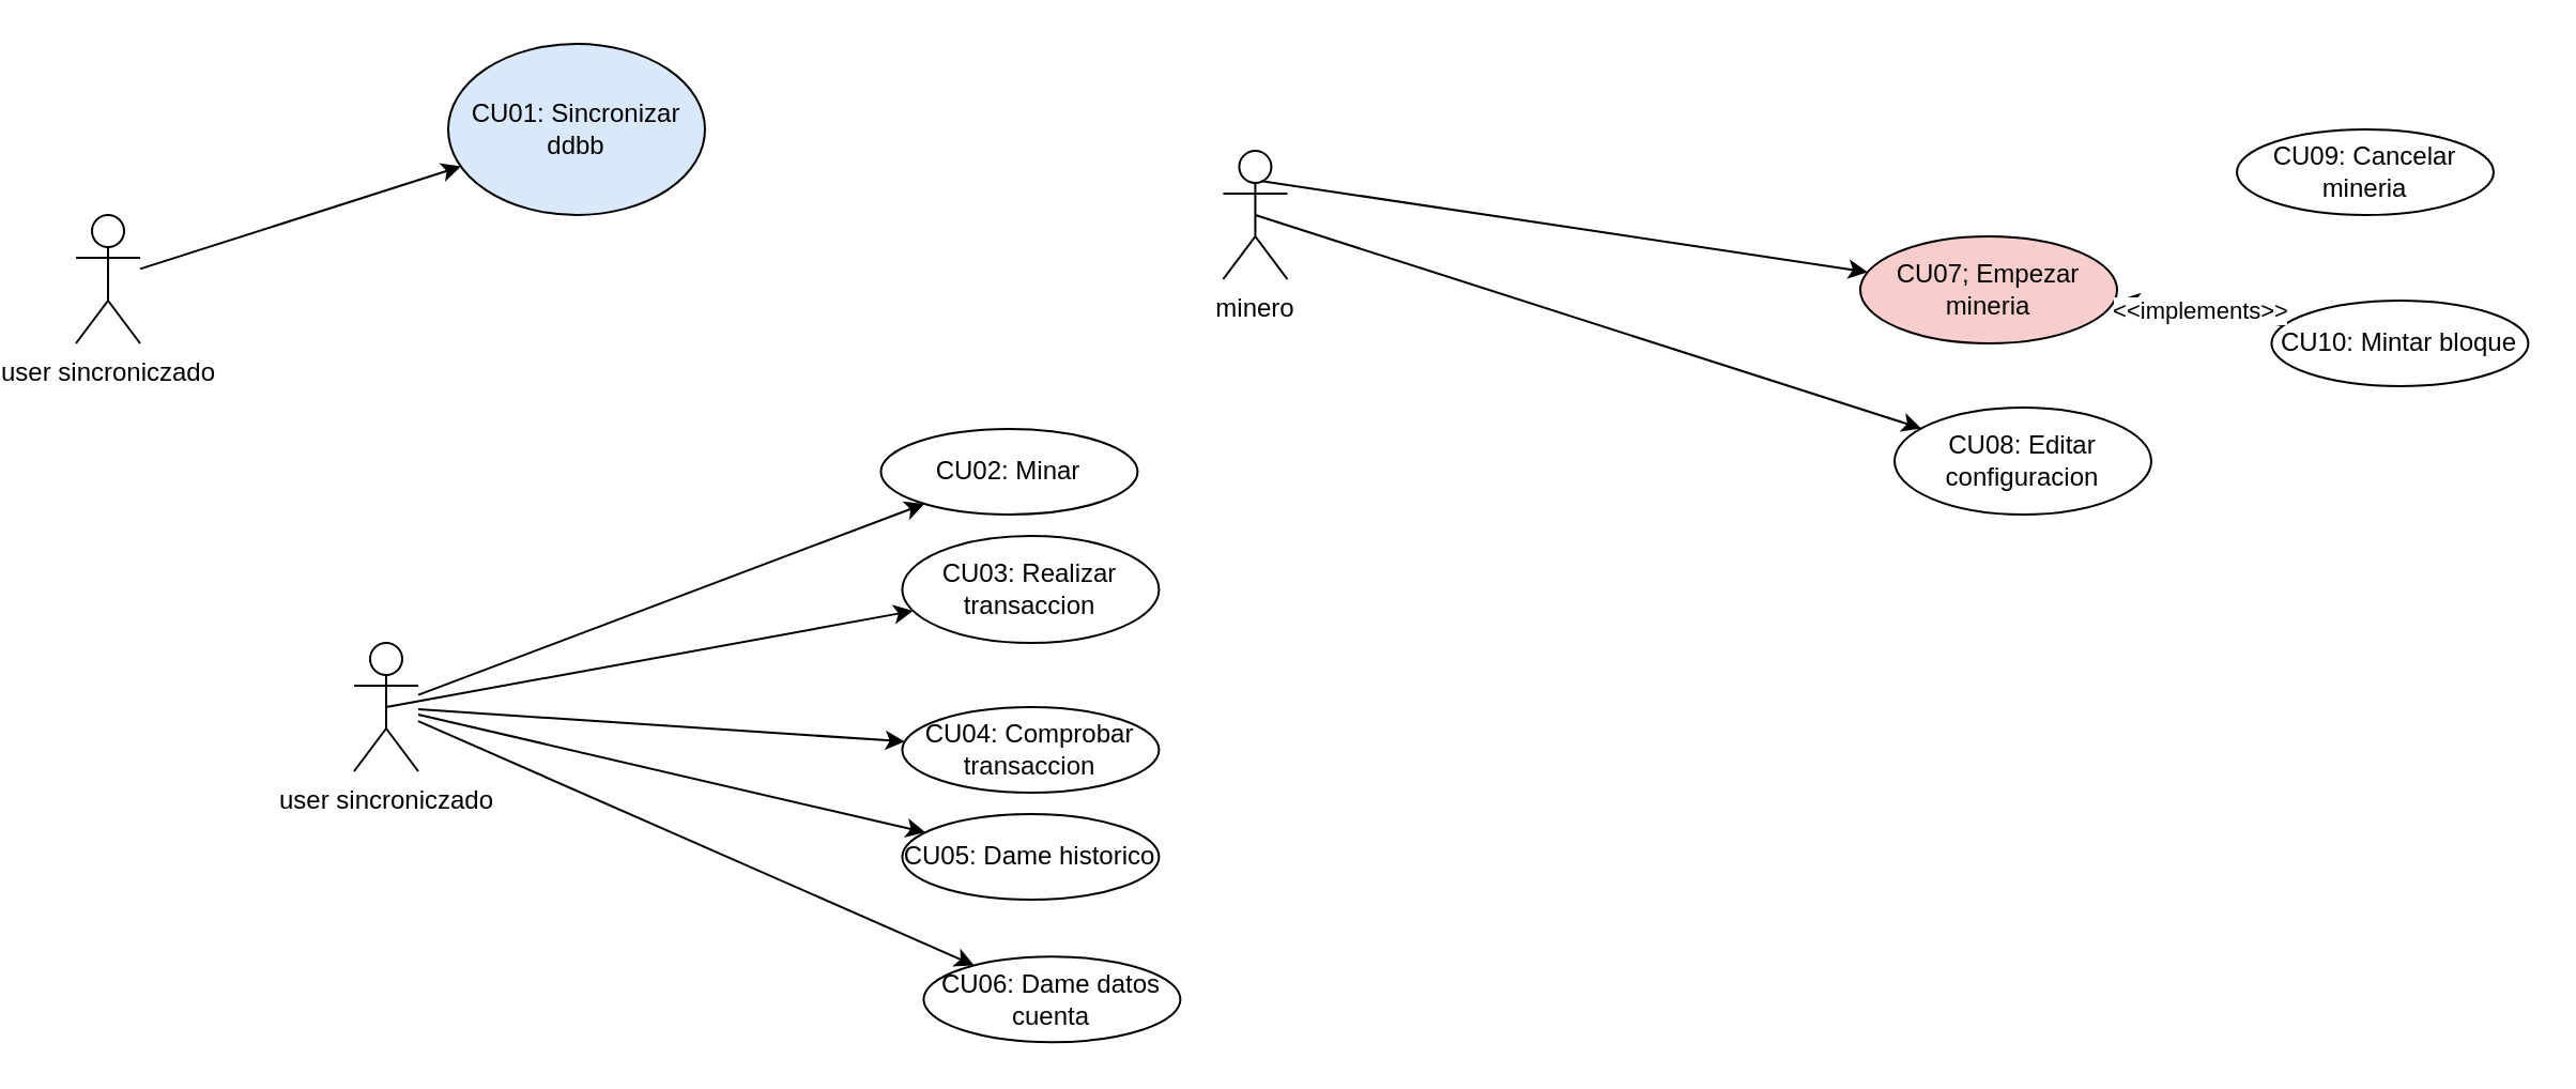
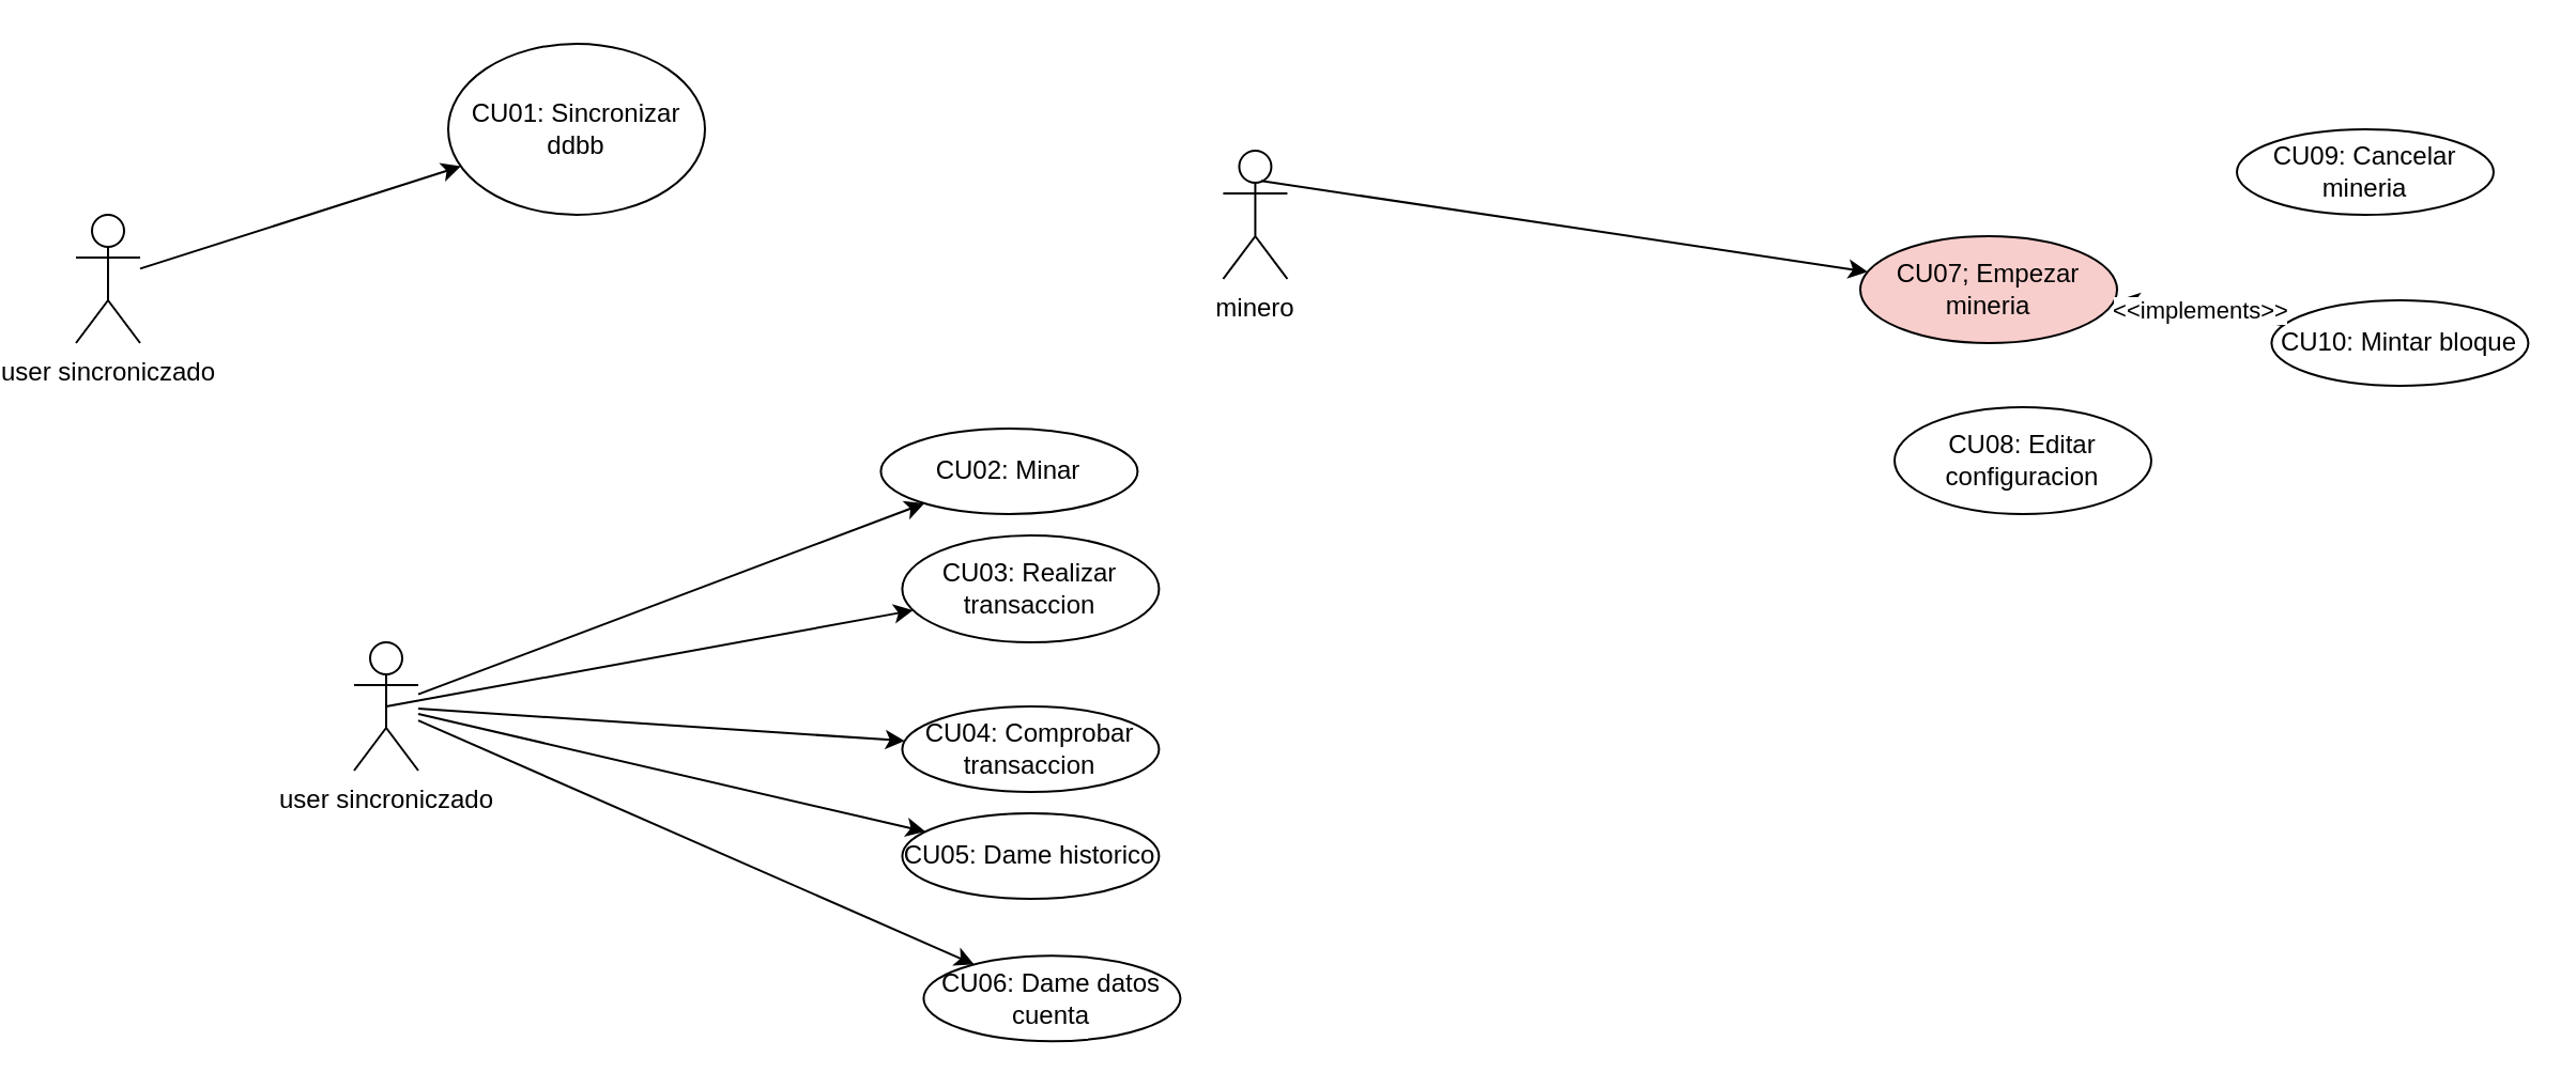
  <mxCell id="0" />
  <mxCell id="1" parent="0" />
  <mxCell id="2" value="user sincroniczado" style="shape=umlActor;verticalLabelPosition=bottom;verticalAlign=top;html=1;outlineConnect=0;" parent="1" vertex="1"><mxGeometry x="150" y="300" width="30" height="60" as="geometry" /></mxCell>
  <mxCell id="3" value="" style="endArrow=classic;html=1;rounded=0;" parent="1" source="23" target="4" edge="1"><mxGeometry width="50" height="50" relative="1" as="geometry"><mxPoint x="-100" y="40.813" as="sourcePoint" /><mxPoint x="160" y="130" as="targetPoint" /></mxGeometry></mxCell>
- <mxCell id="4" value="CU01: Sincronizar ddbb" style="ellipse;whiteSpace=wrap;html=1;fillColor=#dae8fc;" parent="1" vertex="1"><mxGeometry x="194" y="20" width="120" height="80" as="geometry" /></mxCell>
+ <mxCell id="4" value="CU01: Sincronizar ddbb" style="ellipse;whiteSpace=wrap;html=1;" parent="1" vertex="1"><mxGeometry x="194" y="20" width="120" height="80" as="geometry" /></mxCell>
  <mxCell id="5" value="" style="endArrow=classic;html=1;rounded=0;" parent="1" source="2" target="6" edge="1"><mxGeometry width="50" height="50" relative="1" as="geometry"><mxPoint x="220" y="404.1" as="sourcePoint" /><mxPoint x="362.21" y="310" as="targetPoint" /></mxGeometry></mxCell>
  <mxCell id="6" value="CU02: Minar" style="ellipse;whiteSpace=wrap;html=1;" parent="1" vertex="1"><mxGeometry x="396.21" y="200" width="120" height="40" as="geometry" /></mxCell>
  <mxCell id="7" value="" style="endArrow=classic;html=1;rounded=0;exitX=0.5;exitY=0.5;exitDx=0;exitDy=0;exitPerimeter=0;" parent="1" source="2" target="8" edge="1"><mxGeometry width="50" height="50" relative="1" as="geometry"><mxPoint x="190" y="405.365" as="sourcePoint" /><mxPoint x="372.21" y="390" as="targetPoint" /></mxGeometry></mxCell>
  <mxCell id="8" value="CU03: Realizar transaccion" style="ellipse;whiteSpace=wrap;html=1;" parent="1" vertex="1"><mxGeometry x="406.21" y="250" width="120" height="50" as="geometry" /></mxCell>
  <mxCell id="9" value="" style="endArrow=classic;html=1;rounded=0;" parent="1" source="2" target="10" edge="1"><mxGeometry width="50" height="50" relative="1" as="geometry"><mxPoint x="165" y="420" as="sourcePoint" /><mxPoint x="372.21" y="480" as="targetPoint" /></mxGeometry></mxCell>
  <mxCell id="10" value="CU04: Comprobar transaccion" style="ellipse;whiteSpace=wrap;html=1;" parent="1" vertex="1"><mxGeometry x="406.21" y="330" width="120" height="40" as="geometry" /></mxCell>
  <mxCell id="11" value="" style="endArrow=classic;html=1;rounded=0;" parent="1" source="2" target="12" edge="1"><mxGeometry width="50" height="50" relative="1" as="geometry"><mxPoint x="130" y="330" as="sourcePoint" /><mxPoint x="382.21" y="530" as="targetPoint" /></mxGeometry></mxCell>
  <mxCell id="12" value="CU05: Dame historico" style="ellipse;whiteSpace=wrap;html=1;" parent="1" vertex="1"><mxGeometry x="406.21" y="380" width="120" height="40" as="geometry" /></mxCell>
  <mxCell id="13" value="minero" style="shape=umlActor;verticalLabelPosition=bottom;verticalAlign=top;html=1;outlineConnect=0;" parent="1" vertex="1"><mxGeometry x="556.21" y="70" width="30" height="60" as="geometry" /></mxCell>
  <mxCell id="14" value="" style="endArrow=classic;html=1;rounded=0;exitX=0.593;exitY=0.235;exitDx=0;exitDy=0;exitPerimeter=0;" parent="1" source="13" target="15" edge="1"><mxGeometry width="50" height="50" relative="1" as="geometry"><mxPoint x="770" y="270" as="sourcePoint" /><mxPoint x="820" y="220" as="targetPoint" /></mxGeometry></mxCell>
  <mxCell id="15" value="CU07; Empezar mineria" style="ellipse;whiteSpace=wrap;html=1;fillColor=#f8cecc;" parent="1" vertex="1"><mxGeometry x="854" y="110" width="120" height="50" as="geometry" /></mxCell>
  <mxCell id="16" value="CU09: Cancelar mineria" style="ellipse;whiteSpace=wrap;html=1;" parent="1" vertex="1"><mxGeometry x="1030" y="60" width="120" height="40" as="geometry" /></mxCell>
- <mxCell id="17" value="" style="endArrow=classic;html=1;rounded=0;exitX=0.5;exitY=0.5;exitDx=0;exitDy=0;exitPerimeter=0;" parent="1" source="13" target="18" edge="1"><mxGeometry width="50" height="50" relative="1" as="geometry"><mxPoint x="700" y="405.365" as="sourcePoint" /><mxPoint x="882.21" y="390" as="targetPoint" /></mxGeometry></mxCell>
  <mxCell id="18" value="CU08: Editar configuracion" style="ellipse;whiteSpace=wrap;html=1;" parent="1" vertex="1"><mxGeometry x="870" y="190" width="120" height="50" as="geometry" /></mxCell>
  <mxCell id="19" value="CU10: Mintar bloque" style="ellipse;whiteSpace=wrap;html=1;" parent="1" vertex="1"><mxGeometry x="1046.21" y="140" width="120" height="40" as="geometry" /></mxCell>
  <mxCell id="20" value="" style="endArrow=classic;html=1;rounded=0;" parent="1" source="2" target="21" edge="1"><mxGeometry width="50" height="50" relative="1" as="geometry"><mxPoint x="180" y="400.003" as="sourcePoint" /><mxPoint x="382.21" y="596.63" as="targetPoint" /></mxGeometry></mxCell>
  <mxCell id="21" value="CU06: Dame datos cuenta" style="ellipse;whiteSpace=wrap;html=1;" parent="1" vertex="1"><mxGeometry x="416.21" y="446.63" width="120" height="40" as="geometry" /></mxCell>
  <mxCell id="22" value="&amp;lt;&amp;lt;implements&amp;gt;&amp;gt;" style="endArrow=classic;html=1;rounded=0;dashed=1;" parent="1" source="19" edge="1"><mxGeometry width="50" height="50" relative="1" as="geometry"><mxPoint x="1061.313" y="105.287" as="sourcePoint" /><mxPoint x="975.527" y="139.506" as="targetPoint" /></mxGeometry></mxCell>
  <mxCell id="23" value="user sincroniczado" style="shape=umlActor;verticalLabelPosition=bottom;verticalAlign=top;html=1;outlineConnect=0;" parent="1" vertex="1"><mxGeometry x="20" y="100" width="30" height="60" as="geometry" /></mxCell>
